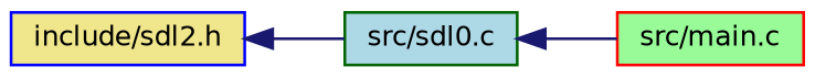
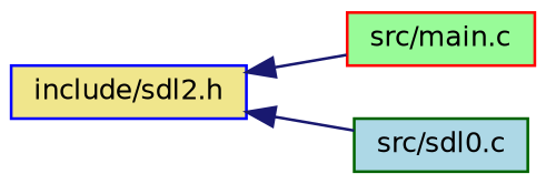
  digraph {
    rankdir=LR
    node [fontname=Helvetica fontsize=10 shape=record style=filled]
    edge [color=midnightblue dir=back fontname=Helvetica fontsize=10 labelfontname=Helvetica labelfontsize=10 style=solid]
    n1 [color=blue fillcolor=khaki fontcolor=black height=0.2 label="include/sdl2.h" width=0.4]
    n2 [color=red fillcolor=palegreen height=0.2 label="src/main.c" width=0.4]
    n3 [color=darkgreen fillcolor=lightblue height=0.2 label="src/sdl0.c" width=0.4]
-   n3 -> n2
+   n1 -> n2
    n1 -> n3
  }
